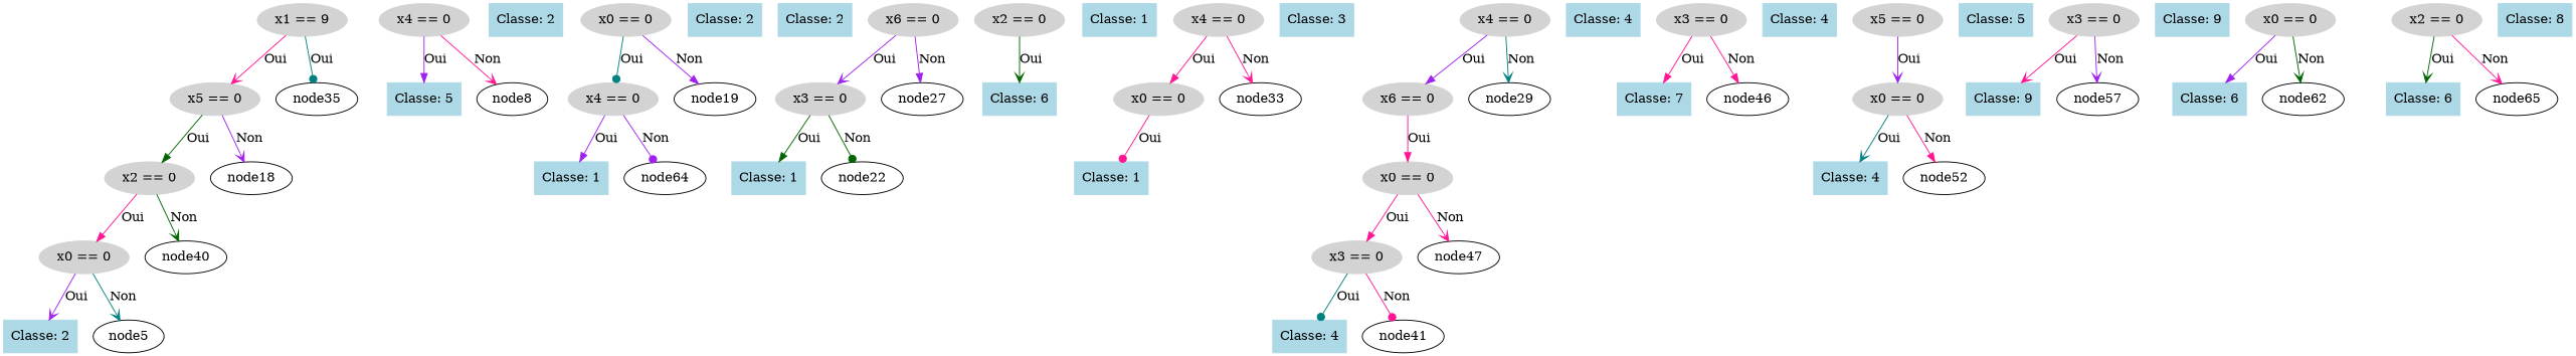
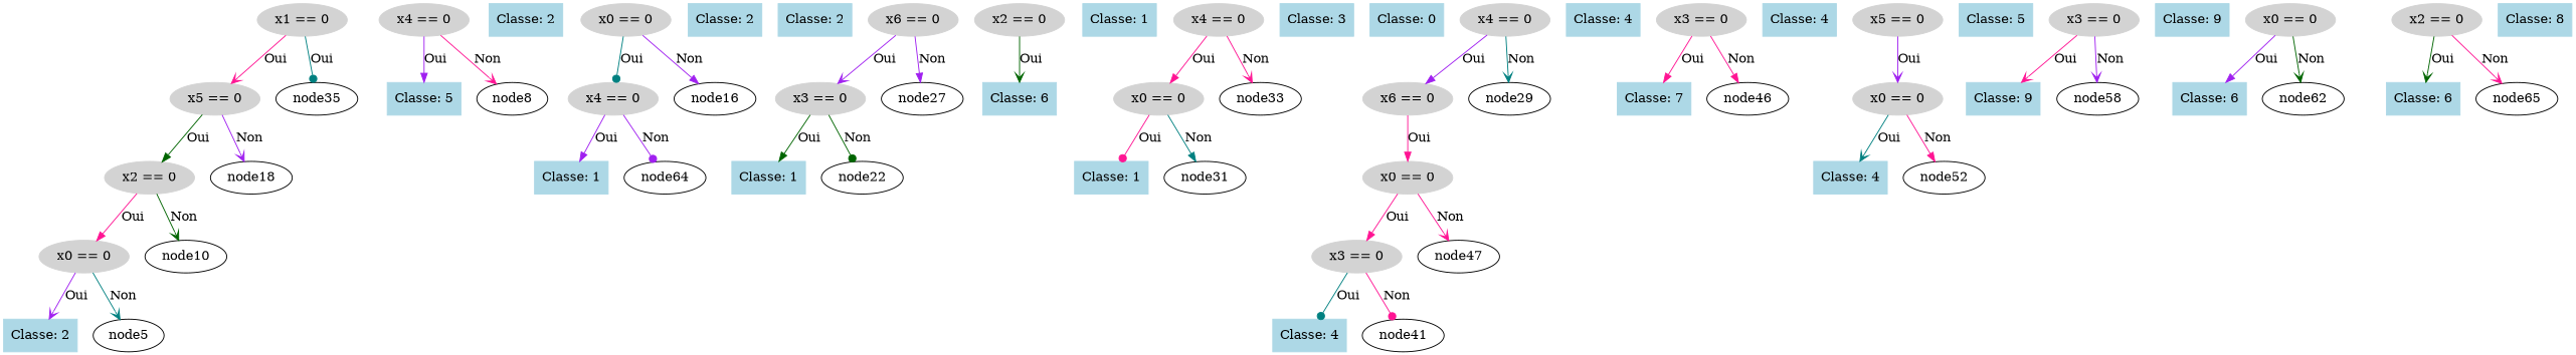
  digraph {
    node [color=lightblue shape=box style=filled]
    edge [arrowhead=vee color=deeppink]
-   n1 [color=lightgray label="x1 == 9" shape=ellipse]
+   n1 [color=lightgray label="x1 == 0" shape=ellipse]
    n2 [color=lightgray label="x5 == 0" shape=ellipse]
    node35 [color="" shape="" style=""]
    n4 [color=lightgray label="x2 == 0" shape=ellipse]
    node18 [color="" shape="" style=""]
    n6 [color=lightgray label="x0 == 0" shape=ellipse]
-   node10 [label=node40 color="" shape="" style=""]
+   node10 [color="" shape="" style=""]
    n8 [label="Classe: 2"]
    node5 [color="" shape="" style=""]
    n10 [color=lightgray label="x4 == 0" shape=ellipse]
    n11 [label="Classe: 5"]
    node8 [color="" shape="" style=""]
    n13 [label="Classe: 2"]
    n14 [color=lightgray label="x0 == 0" shape=ellipse]
    n15 [color=lightgray label="x4 == 0" shape=ellipse]
-   node16 [label=node19 color="" shape="" style=""]
+   node16 [color="" shape="" style=""]
    n17 [label="Classe: 1"]
    n18 [label=node64 color="" shape="" style=""]
    n19 [label="Classe: 2"]
    n20 [label="Classe: 2"]
    n21 [color=lightgray label="x6 == 0" shape=ellipse]
    n22 [color=lightgray label="x3 == 0" shape=ellipse]
    node27 [color="" shape="" style=""]
    n24 [label="Classe: 1"]
    node22 [color="" shape="" style=""]
    n26 [color=lightgray label="x2 == 0" shape=ellipse]
    n27 [label="Classe: 6"]
    n28 [label="Classe: 1"]
    n29 [color=lightgray label="x4 == 0" shape=ellipse]
    n30 [color=lightgray label="x0 == 0" shape=ellipse]
    node33 [color="" shape="" style=""]
    n32 [label="Classe: 1"]
+   node31 [color="" shape="" style=""]
    n34 [label="Classe: 3"]
+   n35 [label="Classe: 0"]
    n36 [color=lightgray label="x4 == 0" shape=ellipse]
    n37 [color=lightgray label="x6 == 0" shape=ellipse]
    n38 [label=node29 color="" shape="" style=""]
    n39 [color=lightgray label="x0 == 0" shape=ellipse]
    n40 [color=lightgray label="x3 == 0" shape=ellipse]
    n41 [label=node47 color="" shape="" style=""]
    n42 [label="Classe: 4"]
    node41 [color="" shape="" style=""]
    n44 [label="Classe: 4"]
    n45 [color=lightgray label="x3 == 0" shape=ellipse]
    n46 [label="Classe: 7"]
    node46 [color="" shape="" style=""]
    n48 [label="Classe: 4"]
    n49 [color=lightgray label="x5 == 0" shape=ellipse]
    n50 [color=lightgray label="x0 == 0" shape=ellipse]
    n51 [label="Classe: 4"]
    node52 [color="" shape="" style=""]
    n53 [label="Classe: 5"]
    n54 [color=lightgray label="x3 == 0" shape=ellipse]
    n55 [label="Classe: 9"]
-   node57 [color="" shape="" style=""]
+   node57 [label=node58 color="" shape="" style=""]
    n57 [label="Classe: 9"]
    n58 [color=lightgray label="x0 == 0" shape=ellipse]
    n59 [label="Classe: 6"]
    node62 [color="" shape="" style=""]
    n61 [color=lightgray label="x2 == 0" shape=ellipse]
    n62 [label="Classe: 6"]
    node65 [color="" shape="" style=""]
    n64 [label="Classe: 8"]
    n1 -> n2 [label=Oui]
    n1 -> node35 [arrowhead=dot color=teal label=Oui]
    n2 -> n4 [arrowhead=normal color=darkgreen label=Oui]
    n2 -> node18 [color=purple label=Non]
    n4 -> n6 [arrowhead=normal label=Oui]
    n4 -> node10 [color=darkgreen label=Non]
    n6 -> n8 [color=purple label=Oui]
    n6 -> node5 [color=teal label=Non]
    n10 -> n11 [arrowhead=normal color=purple label=Oui]
    n10 -> node8 [label=Non]
    n14 -> n15 [arrowhead=dot color=teal label=Oui]
    n14 -> node16 [arrowhead=normal color=purple label=Non]
    n15 -> n17 [arrowhead=normal color=purple label=Oui]
    n15 -> n18 [arrowhead=dot color=purple label=Non]
    n21 -> n22 [color=purple label=Oui]
    n21 -> node27 [arrowhead=normal color=purple label=Non]
    n22 -> n24 [arrowhead=normal color=darkgreen label=Oui]
    n22 -> node22 [arrowhead=dot color=darkgreen label=Non]
    n26 -> n27 [color=darkgreen label=Oui]
    n29 -> n30 [arrowhead=normal label=Oui]
    n29 -> node33 [label=Non]
    n30 -> n32 [arrowhead=dot label=Oui]
+   n30 -> node31 [arrowhead=normal color=teal label=Non]
    n36 -> n37 [arrowhead=normal color=purple label=Oui]
    n36 -> n38 [color=teal label=Non]
    n37 -> n39 [arrowhead=normal label=Oui]
    n39 -> n40 [arrowhead=normal label=Oui]
    n39 -> n41 [label=Non]
    n40 -> n42 [arrowhead=dot color=teal label=Oui]
    n40 -> node41 [arrowhead=dot label=Non]
    n45 -> n46 [arrowhead=normal label=Oui]
    n45 -> node46 [arrowhead=normal label=Non]
    n49 -> n50 [color=purple label=Oui]
    n50 -> n51 [color=teal label=Oui]
    n50 -> node52 [arrowhead=normal label=Non]
    n54 -> n55 [label=Oui]
    n54 -> node57 [color=purple label=Non]
    n58 -> n59 [arrowhead=normal color=purple label=Oui]
    n58 -> node62 [color=darkgreen label=Non]
    n61 -> n62 [color=darkgreen label=Oui]
    n61 -> node65 [label=Non]
  }
